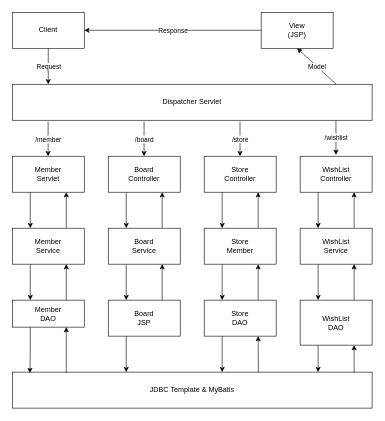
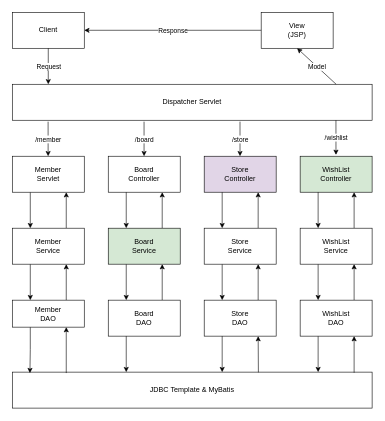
  <mxCell id="0" />
  <mxCell id="1" parent="0" />
  <mxCell id="2" value="Client" style="rounded=0;whiteSpace=wrap;html=1;" vertex="1" parent="1"><mxGeometry x="20" y="20" width="120" height="60" as="geometry" /></mxCell>
  <mxCell id="3" value="View&lt;br&gt;(JSP)" style="rounded=0;whiteSpace=wrap;html=1;" vertex="1" parent="1"><mxGeometry x="435" y="20" width="120" height="60" as="geometry" /></mxCell>
  <mxCell id="4" value="Dispatcher Servlet" style="rounded=0;whiteSpace=wrap;html=1;" vertex="1" parent="1"><mxGeometry x="20" y="140" width="600" height="60" as="geometry" /></mxCell>
  <mxCell id="5" value="" style="endArrow=classic;html=1;rounded=0;exitX=0;exitY=0.5;exitDx=0;exitDy=0;entryX=1;entryY=0.5;entryDx=0;entryDy=0;" edge="1" parent="1" source="3" target="2"><mxGeometry relative="1" as="geometry"><mxPoint x="180" y="380" as="sourcePoint" /><mxPoint x="280" y="380" as="targetPoint" /></mxGeometry></mxCell>
  <mxCell id="6" value="Response" style="edgeLabel;resizable=0;html=1;align=center;verticalAlign=middle;" connectable="0" vertex="1" parent="5"><mxGeometry relative="1" as="geometry" /></mxCell>
  <mxCell id="7" value="" style="endArrow=classic;html=1;rounded=0;exitX=0.5;exitY=1;exitDx=0;exitDy=0;" edge="1" parent="1" source="2"><mxGeometry relative="1" as="geometry"><mxPoint x="-20" y="350" as="sourcePoint" /><mxPoint x="80" y="140" as="targetPoint" /></mxGeometry></mxCell>
  <mxCell id="8" value="Request" style="edgeLabel;resizable=0;html=1;align=center;verticalAlign=middle;" connectable="0" vertex="1" parent="7"><mxGeometry relative="1" as="geometry" /></mxCell>
  <mxCell id="9" value="" style="endArrow=classic;html=1;rounded=0;entryX=0.5;entryY=1;entryDx=0;entryDy=0;exitX=0.9;exitY=0;exitDx=0;exitDy=0;exitPerimeter=0;" edge="1" parent="1" source="4" target="3"><mxGeometry relative="1" as="geometry"><mxPoint x="340" y="170" as="sourcePoint" /><mxPoint x="440" y="170" as="targetPoint" /></mxGeometry></mxCell>
  <mxCell id="10" value="Model" style="edgeLabel;resizable=0;html=1;align=center;verticalAlign=middle;" connectable="0" vertex="1" parent="9"><mxGeometry relative="1" as="geometry" /></mxCell>
  <mxCell id="11" style="edgeStyle=orthogonalEdgeStyle;rounded=0;orthogonalLoop=1;jettySize=auto;html=1;exitX=0.75;exitY=1;exitDx=0;exitDy=0;entryX=0.75;entryY=0;entryDx=0;entryDy=0;startArrow=classic;startFill=1;endArrow=none;endFill=0;" edge="1" parent="1" source="12" target="38"><mxGeometry relative="1" as="geometry" /></mxCell>
  <mxCell id="12" value="Board&lt;br&gt;Controller" style="rounded=0;whiteSpace=wrap;html=1;" vertex="1" parent="1"><mxGeometry x="180" y="260" width="120" height="60" as="geometry" /></mxCell>
  <mxCell id="13" style="edgeStyle=orthogonalEdgeStyle;rounded=0;orthogonalLoop=1;jettySize=auto;html=1;exitX=0.25;exitY=1;exitDx=0;exitDy=0;entryX=0.25;entryY=0;entryDx=0;entryDy=0;" edge="1" parent="1" source="15" target="31"><mxGeometry relative="1" as="geometry" /></mxCell>
  <mxCell id="14" style="edgeStyle=orthogonalEdgeStyle;rounded=0;orthogonalLoop=1;jettySize=auto;html=1;exitX=0.75;exitY=1;exitDx=0;exitDy=0;entryX=0.75;entryY=0;entryDx=0;entryDy=0;startArrow=classic;startFill=1;endArrow=none;endFill=0;" edge="1" parent="1" source="15" target="31"><mxGeometry relative="1" as="geometry" /></mxCell>
  <mxCell id="15" value="Member&lt;br&gt;Servlet" style="rounded=0;whiteSpace=wrap;html=1;" vertex="1" parent="1"><mxGeometry x="20" y="260" width="120" height="60" as="geometry" /></mxCell>
  <mxCell id="16" style="edgeStyle=none;rounded=0;orthogonalLoop=1;jettySize=auto;html=1;exitX=0.75;exitY=1;exitDx=0;exitDy=0;entryX=0.75;entryY=0;entryDx=0;entryDy=0;startArrow=classic;startFill=1;endArrow=none;endFill=0;" edge="1" parent="1" source="17" target="43"><mxGeometry relative="1" as="geometry" /></mxCell>
- <mxCell id="17" value="Store&lt;br&gt;Controller" style="rounded=0;whiteSpace=wrap;html=1;" vertex="1" parent="1"><mxGeometry x="340" y="260" width="120" height="60" as="geometry" /></mxCell>
+ <mxCell id="17" value="Store&lt;br&gt;Controller" style="rounded=0;whiteSpace=wrap;html=1;fillColor=#e1d5e7;" vertex="1" parent="1"><mxGeometry x="340" y="260" width="120" height="60" as="geometry" /></mxCell>
  <mxCell id="18" style="edgeStyle=none;rounded=0;orthogonalLoop=1;jettySize=auto;html=1;exitX=0.75;exitY=1;exitDx=0;exitDy=0;entryX=0.75;entryY=0;entryDx=0;entryDy=0;startArrow=classic;startFill=1;endArrow=none;endFill=0;" edge="1" parent="1" source="19" target="49"><mxGeometry relative="1" as="geometry" /></mxCell>
- <mxCell id="19" value="WishList&lt;br&gt;Controller" style="rounded=0;whiteSpace=wrap;html=1;" vertex="1" parent="1"><mxGeometry x="500" y="260" width="120" height="60" as="geometry" /></mxCell>
+ <mxCell id="19" value="WishList&lt;br&gt;Controller" style="rounded=0;whiteSpace=wrap;html=1;fillColor=#d5e8d4;" vertex="1" parent="1"><mxGeometry x="500" y="260" width="120" height="60" as="geometry" /></mxCell>
  <mxCell id="20" value="" style="endArrow=classic;html=1;rounded=0;exitX=0.5;exitY=1;exitDx=0;exitDy=0;entryX=0.079;entryY=-0.039;entryDx=0;entryDy=0;entryPerimeter=0;" edge="1" parent="1"><mxGeometry relative="1" as="geometry"><mxPoint x="79.71" y="202.34" as="sourcePoint" /><mxPoint x="79.75" y="260" as="targetPoint" /></mxGeometry></mxCell>
  <mxCell id="21" value="/member" style="edgeLabel;resizable=0;html=1;align=center;verticalAlign=middle;" connectable="0" vertex="1" parent="20"><mxGeometry relative="1" as="geometry" /></mxCell>
  <mxCell id="22" value="" style="endArrow=classic;html=1;rounded=0;exitX=0.5;exitY=1;exitDx=0;exitDy=0;entryX=0.079;entryY=-0.039;entryDx=0;entryDy=0;entryPerimeter=0;" edge="1" parent="1"><mxGeometry relative="1" as="geometry"><mxPoint x="239.71" y="202.34" as="sourcePoint" /><mxPoint x="239.75" y="260" as="targetPoint" /></mxGeometry></mxCell>
  <mxCell id="23" value="/board" style="edgeLabel;resizable=0;html=1;align=center;verticalAlign=middle;" connectable="0" vertex="1" parent="22"><mxGeometry relative="1" as="geometry" /></mxCell>
  <mxCell id="24" value="" style="endArrow=classic;html=1;rounded=0;exitX=0.5;exitY=1;exitDx=0;exitDy=0;entryX=0.079;entryY=-0.039;entryDx=0;entryDy=0;entryPerimeter=0;" edge="1" parent="1"><mxGeometry relative="1" as="geometry"><mxPoint x="399.71" y="202.34" as="sourcePoint" /><mxPoint x="399.75" y="260" as="targetPoint" /></mxGeometry></mxCell>
  <mxCell id="25" value="/store" style="edgeLabel;resizable=0;html=1;align=center;verticalAlign=middle;" connectable="0" vertex="1" parent="24"><mxGeometry relative="1" as="geometry" /></mxCell>
  <mxCell id="26" value="" style="endArrow=classic;html=1;rounded=0;exitX=0.5;exitY=1;exitDx=0;exitDy=0;entryX=0.079;entryY=-0.039;entryDx=0;entryDy=0;entryPerimeter=0;" edge="1" parent="1"><mxGeometry relative="1" as="geometry"><mxPoint x="559.71" y="200" as="sourcePoint" /><mxPoint x="559.75" y="257.66" as="targetPoint" /></mxGeometry></mxCell>
  <mxCell id="27" value="/wishlist" style="edgeLabel;resizable=0;html=1;align=center;verticalAlign=middle;" connectable="0" vertex="1" parent="26"><mxGeometry relative="1" as="geometry" /></mxCell>
  <mxCell id="28" value="JDBC Template &amp;amp; MyBatis" style="rounded=0;whiteSpace=wrap;html=1;" vertex="1" parent="1"><mxGeometry x="20" y="620" width="600" height="60" as="geometry" /></mxCell>
  <mxCell id="29" style="edgeStyle=orthogonalEdgeStyle;rounded=0;orthogonalLoop=1;jettySize=auto;html=1;exitX=0.25;exitY=1;exitDx=0;exitDy=0;entryX=0.25;entryY=0;entryDx=0;entryDy=0;" edge="1" parent="1" source="31" target="34"><mxGeometry relative="1" as="geometry" /></mxCell>
  <mxCell id="30" style="edgeStyle=orthogonalEdgeStyle;rounded=0;orthogonalLoop=1;jettySize=auto;html=1;exitX=0.75;exitY=1;exitDx=0;exitDy=0;entryX=0.75;entryY=0;entryDx=0;entryDy=0;startArrow=classic;startFill=1;endArrow=none;endFill=0;" edge="1" parent="1" source="31" target="34"><mxGeometry relative="1" as="geometry" /></mxCell>
  <mxCell id="31" value="Member&lt;br&gt;Service" style="rounded=0;whiteSpace=wrap;html=1;" vertex="1" parent="1"><mxGeometry x="20" y="380" width="120" height="60" as="geometry" /></mxCell>
  <mxCell id="32" style="edgeStyle=orthogonalEdgeStyle;rounded=0;orthogonalLoop=1;jettySize=auto;html=1;exitX=0.25;exitY=1;exitDx=0;exitDy=0;entryX=0.049;entryY=0.026;entryDx=0;entryDy=0;entryPerimeter=0;" edge="1" parent="1" source="34" target="28"><mxGeometry relative="1" as="geometry" /></mxCell>
  <mxCell id="33" style="edgeStyle=orthogonalEdgeStyle;rounded=0;orthogonalLoop=1;jettySize=auto;html=1;exitX=0.75;exitY=1;exitDx=0;exitDy=0;entryX=0.15;entryY=0.026;entryDx=0;entryDy=0;entryPerimeter=0;startArrow=classic;startFill=1;endArrow=none;endFill=0;" edge="1" parent="1" source="34" target="28"><mxGeometry relative="1" as="geometry" /></mxCell>
  <mxCell id="34" value="Member&lt;br&gt;DAO" style="rounded=0;whiteSpace=wrap;html=1;" vertex="1" parent="1"><mxGeometry x="20" y="500" width="120" height="45" as="geometry" /></mxCell>
  <mxCell id="35" style="edgeStyle=orthogonalEdgeStyle;rounded=0;orthogonalLoop=1;jettySize=auto;html=1;exitX=0.25;exitY=1;exitDx=0;exitDy=0;entryX=0.25;entryY=0;entryDx=0;entryDy=0;" edge="1" parent="1" source="38" target="39"><mxGeometry relative="1" as="geometry" /></mxCell>
  <mxCell id="36" style="edgeStyle=orthogonalEdgeStyle;rounded=0;orthogonalLoop=1;jettySize=auto;html=1;exitX=0.75;exitY=1;exitDx=0;exitDy=0;entryX=0.75;entryY=0;entryDx=0;entryDy=0;startArrow=classic;startFill=1;endArrow=none;endFill=0;" edge="1" parent="1" source="38" target="39"><mxGeometry relative="1" as="geometry" /></mxCell>
  <mxCell id="37" style="edgeStyle=orthogonalEdgeStyle;rounded=0;orthogonalLoop=1;jettySize=auto;html=1;exitX=0.25;exitY=0;exitDx=0;exitDy=0;entryX=0.25;entryY=1;entryDx=0;entryDy=0;startArrow=classic;startFill=1;endArrow=none;endFill=0;" edge="1" parent="1" source="38" target="12"><mxGeometry relative="1" as="geometry" /></mxCell>
- <mxCell id="38" value="Board&lt;br&gt;Service" style="rounded=0;whiteSpace=wrap;html=1;" vertex="1" parent="1"><mxGeometry x="180" y="380" width="120" height="60" as="geometry" /></mxCell>
- <mxCell id="39" value="Board&lt;br&gt;JSP" style="rounded=0;whiteSpace=wrap;html=1;" vertex="1" parent="1"><mxGeometry x="180" y="500" width="120" height="60" as="geometry" /></mxCell>
+ <mxCell id="38" value="Board&lt;br&gt;Service" style="rounded=0;whiteSpace=wrap;html=1;fillColor=#d5e8d4;" vertex="1" parent="1"><mxGeometry x="180" y="380" width="120" height="60" as="geometry" /></mxCell>
+ <mxCell id="39" value="Board&lt;br&gt;DAO" style="rounded=0;whiteSpace=wrap;html=1;" vertex="1" parent="1"><mxGeometry x="180" y="500" width="120" height="60" as="geometry" /></mxCell>
  <mxCell id="40" style="edgeStyle=orthogonalEdgeStyle;rounded=0;orthogonalLoop=1;jettySize=auto;html=1;exitX=0.25;exitY=1;exitDx=0;exitDy=0;entryX=0.25;entryY=0;entryDx=0;entryDy=0;" edge="1" parent="1" source="43" target="45"><mxGeometry relative="1" as="geometry" /></mxCell>
  <mxCell id="41" style="edgeStyle=orthogonalEdgeStyle;rounded=0;orthogonalLoop=1;jettySize=auto;html=1;exitX=0.75;exitY=1;exitDx=0;exitDy=0;entryX=0.75;entryY=0;entryDx=0;entryDy=0;startArrow=classic;startFill=1;endArrow=none;endFill=0;" edge="1" parent="1" source="43" target="45"><mxGeometry relative="1" as="geometry" /></mxCell>
  <mxCell id="42" style="edgeStyle=none;rounded=0;orthogonalLoop=1;jettySize=auto;html=1;exitX=0.25;exitY=0;exitDx=0;exitDy=0;entryX=0.25;entryY=1;entryDx=0;entryDy=0;startArrow=classic;startFill=1;endArrow=none;endFill=0;" edge="1" parent="1" source="43" target="17"><mxGeometry relative="1" as="geometry" /></mxCell>
- <mxCell id="43" value="Store&lt;br style=&quot;border-color: var(--border-color);&quot;&gt;Member" style="rounded=0;whiteSpace=wrap;html=1;" vertex="1" parent="1"><mxGeometry x="340" y="380" width="120" height="60" as="geometry" /></mxCell>
+ <mxCell id="43" value="Store&lt;br style=&quot;border-color: var(--border-color);&quot;&gt;Service" style="rounded=0;whiteSpace=wrap;html=1;" vertex="1" parent="1"><mxGeometry x="340" y="380" width="120" height="60" as="geometry" /></mxCell>
  <mxCell id="44" style="edgeStyle=none;rounded=0;orthogonalLoop=1;jettySize=auto;html=1;exitX=0.75;exitY=1;exitDx=0;exitDy=0;entryX=0.684;entryY=0.007;entryDx=0;entryDy=0;entryPerimeter=0;startArrow=classic;startFill=1;endArrow=none;endFill=0;" edge="1" parent="1" source="45" target="28"><mxGeometry relative="1" as="geometry" /></mxCell>
  <mxCell id="45" value="Store&lt;br style=&quot;border-color: var(--border-color);&quot;&gt;DAO" style="rounded=0;whiteSpace=wrap;html=1;" vertex="1" parent="1"><mxGeometry x="340" y="500" width="120" height="60" as="geometry" /></mxCell>
  <mxCell id="46" style="edgeStyle=orthogonalEdgeStyle;rounded=0;orthogonalLoop=1;jettySize=auto;html=1;exitX=0.25;exitY=1;exitDx=0;exitDy=0;entryX=0.25;entryY=0;entryDx=0;entryDy=0;" edge="1" parent="1" source="49" target="52"><mxGeometry relative="1" as="geometry" /></mxCell>
  <mxCell id="47" style="edgeStyle=orthogonalEdgeStyle;rounded=0;orthogonalLoop=1;jettySize=auto;html=1;exitX=0.75;exitY=1;exitDx=0;exitDy=0;entryX=0.75;entryY=0;entryDx=0;entryDy=0;startArrow=classic;startFill=1;endArrow=none;endFill=0;" edge="1" parent="1" source="49" target="52"><mxGeometry relative="1" as="geometry" /></mxCell>
  <mxCell id="48" style="edgeStyle=none;rounded=0;orthogonalLoop=1;jettySize=auto;html=1;exitX=0.25;exitY=0;exitDx=0;exitDy=0;entryX=0.25;entryY=1;entryDx=0;entryDy=0;startArrow=classic;startFill=1;endArrow=none;endFill=0;" edge="1" parent="1" source="49" target="19"><mxGeometry relative="1" as="geometry" /></mxCell>
  <mxCell id="49" value="WishList&lt;br&gt;Service" style="rounded=0;whiteSpace=wrap;html=1;" vertex="1" parent="1"><mxGeometry x="500" y="380" width="120" height="60" as="geometry" /></mxCell>
  <mxCell id="50" style="edgeStyle=none;rounded=0;orthogonalLoop=1;jettySize=auto;html=1;exitX=0.75;exitY=1;exitDx=0;exitDy=0;entryX=0.95;entryY=0.017;entryDx=0;entryDy=0;entryPerimeter=0;startArrow=classic;startFill=1;endArrow=none;endFill=0;" edge="1" parent="1" source="52" target="28"><mxGeometry relative="1" as="geometry" /></mxCell>
  <mxCell id="51" style="edgeStyle=none;rounded=0;orthogonalLoop=1;jettySize=auto;html=1;exitX=0.25;exitY=1;exitDx=0;exitDy=0;entryX=0.85;entryY=0;entryDx=0;entryDy=0;entryPerimeter=0;startArrow=none;startFill=0;endArrow=classic;endFill=1;" edge="1" parent="1" source="52" target="28"><mxGeometry relative="1" as="geometry" /></mxCell>
- <mxCell id="52" value="WishList&lt;br&gt;DAO" style="rounded=0;whiteSpace=wrap;html=1;" vertex="1" parent="1"><mxGeometry x="500" y="500" width="120" height="75" as="geometry" /></mxCell>
+ <mxCell id="52" value="WishList&lt;br&gt;DAO" style="rounded=0;whiteSpace=wrap;html=1;" vertex="1" parent="1"><mxGeometry x="500" y="500" width="120" height="60" as="geometry" /></mxCell>
  <mxCell id="53" style="edgeStyle=none;rounded=0;orthogonalLoop=1;jettySize=auto;html=1;exitX=0.25;exitY=1;exitDx=0;exitDy=0;entryX=0.85;entryY=0;entryDx=0;entryDy=0;entryPerimeter=0;startArrow=none;startFill=0;endArrow=classic;endFill=1;" edge="1" parent="1"><mxGeometry relative="1" as="geometry"><mxPoint x="370" y="560" as="sourcePoint" /><mxPoint x="370" y="620" as="targetPoint" /></mxGeometry></mxCell>
  <mxCell id="54" style="edgeStyle=none;rounded=0;orthogonalLoop=1;jettySize=auto;html=1;exitX=0.25;exitY=1;exitDx=0;exitDy=0;entryX=0.85;entryY=0;entryDx=0;entryDy=0;entryPerimeter=0;startArrow=none;startFill=0;endArrow=classic;endFill=1;" edge="1" parent="1"><mxGeometry relative="1" as="geometry"><mxPoint x="210" y="560" as="sourcePoint" /><mxPoint x="210" y="620" as="targetPoint" /></mxGeometry></mxCell>
